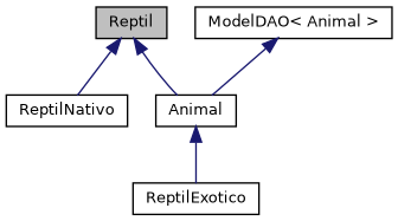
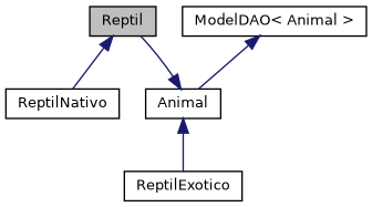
  digraph {
    node [color=black fillcolor=white fontname=Helvetica fontsize=10 shape=record style=filled]
    edge [color=midnightblue dir=back fontname=Helvetica fontsize=10 labelfontname=Helvetica labelfontsize=10 style=solid]
    n1 [fillcolor=grey75 fontcolor=black height=0.2 label=Reptil width=0.4]
    n2 [height=0.2 label=ReptilNativo width=0.4]
    n3 [height=0.2 label=ReptilExotico width=0.4]
    n4 [height=0.2 label=Animal width=0.4]
    n5 [height=0.2 label="ModelDAO\< Animal \>" width=0.4]
    n1 -> n2
-   n1 -> n4
+   n4 -> n1
    n4 -> n3
    n5 -> n4
  }
